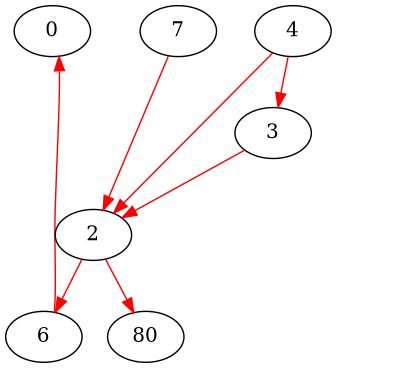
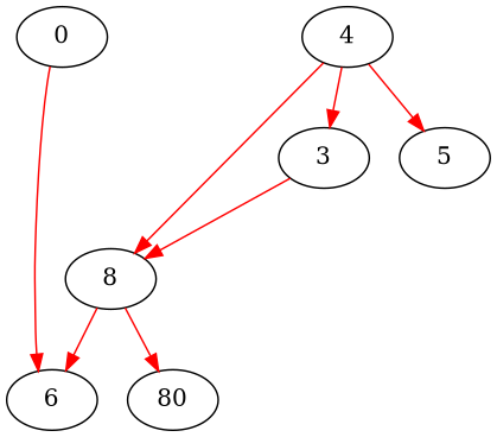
  strict digraph {
    node [weight=0]
    edge [color=red weight=0]
    n1 [label=0]
    6
-   7
-   2
+   2 [label=8]
    n5 [label=80]
    3
    4
-   6 -> n1
-   7 -> 2
+   5
+   n1 -> 6
    2 -> 6
    2 -> n5
    3 -> 2
    4 -> 2
    4 -> 3
+   4 -> 5
  }
